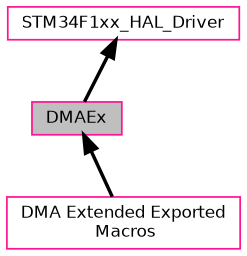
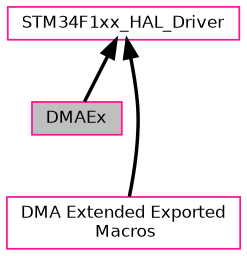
  digraph {
    rankdir=TB
    node [color=deeppink fillcolor=white fontname=Helvetica fontsize=10 shape=box style=filled]
    edge [dir=back fontname=Helvetica fontsize=10 labelfontname=Helvetica labelfontsize=10 shape=plaintext style=bold]
    n1 [height=0.2 label=STM34F1xx_HAL_Driver width=0.4]
    n2 [fillcolor=grey75 fontcolor=black height=0.2 label=DMAEx width=0.4]
    n3 [height=0.2 label="DMA Extended Exported\l Macros" width=0.4]
    n1 -> n2
-   n2 -> n3
+   n1 -> n3
  }
